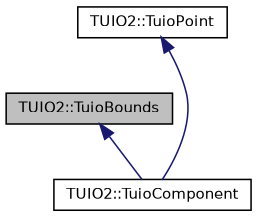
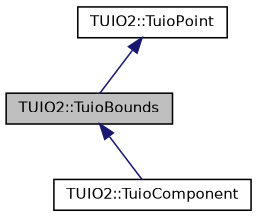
  digraph {
    node [color=black fillcolor=white fontname=Helvetica fontsize=10 shape=record style=filled]
    edge [color=midnightblue dir=back fontname=Helvetica fontsize=10 labelfontname=Helvetica labelfontsize=10 style=solid]
    n1 [fillcolor=grey75 fontcolor=black height=0.2 label="TUIO2::TuioBounds" width=0.4]
    n2 [height=0.2 label="TUIO2::TuioComponent" width=0.4]
    n3 [height=0.2 label="TUIO2::TuioPoint" width=0.4]
    n1 -> n2
-   n3 -> n2
+   n3 -> n1
  }
